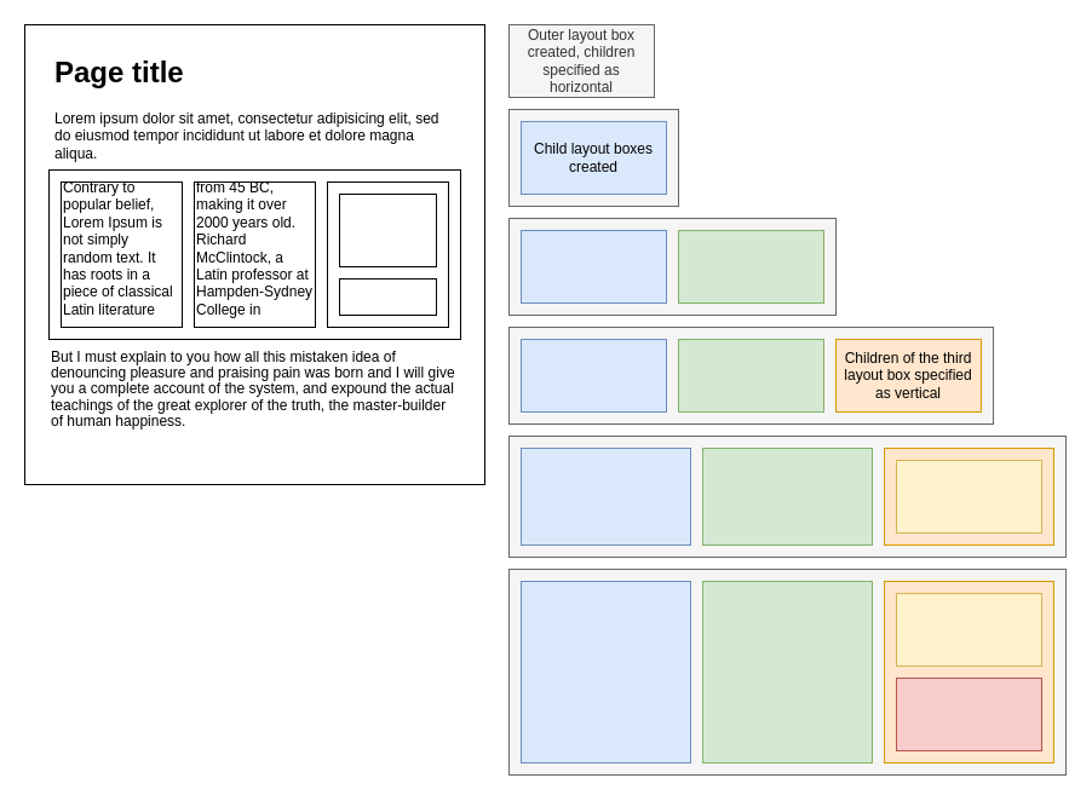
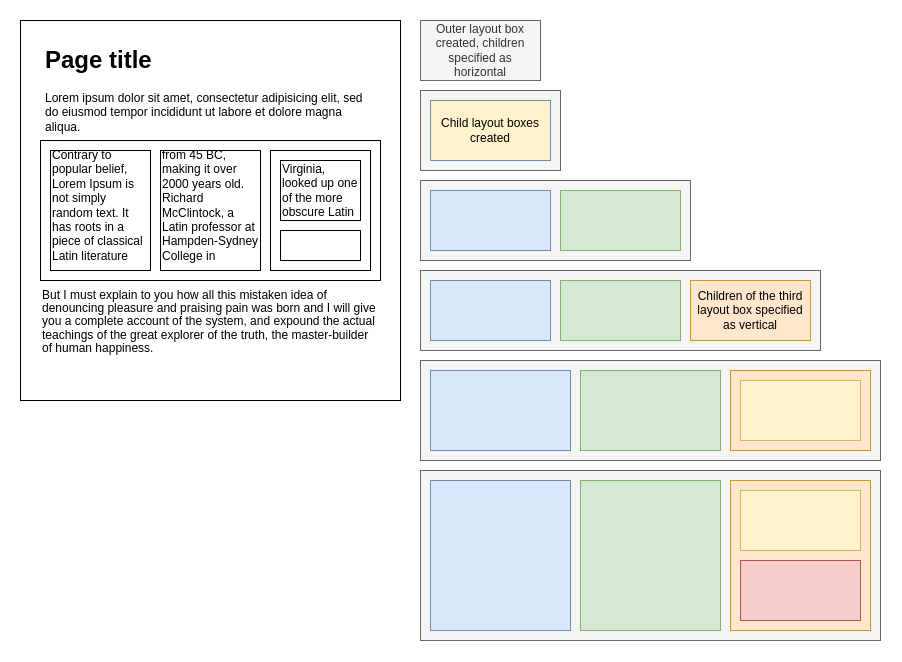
  <mxCell id="0" />
  <mxCell id="1" parent="0" />
  <mxCell id="2" value="" style="rounded=0;whiteSpace=wrap;html=1;" vertex="1" parent="1"><mxGeometry x="20" y="20" width="380" height="380" as="geometry" /></mxCell>
  <mxCell id="3" value="" style="rounded=0;whiteSpace=wrap;html=1;align=center;" vertex="1" parent="1"><mxGeometry x="40" y="140" width="340" height="140" as="geometry" /></mxCell>
  <mxCell id="4" value="&lt;h1&gt;Page title&lt;/h1&gt;&lt;p&gt;Lorem ipsum dolor sit amet, consectetur adipisicing elit, sed do eiusmod tempor incididunt ut labore et dolore magna aliqua.&lt;/p&gt;" style="text;html=1;strokeColor=none;fillColor=none;spacing=5;spacingTop=-20;whiteSpace=wrap;overflow=hidden;rounded=0;" vertex="1" parent="1"><mxGeometry x="40" y="40" width="340" height="120" as="geometry" /></mxCell>
  <mxCell id="5" value="&lt;p style=&quot;line-height: 110%&quot;&gt;But I must explain to you how all this mistaken idea of denouncing pleasure and praising pain was born and I will give you a complete account of the system, and expound the actual teachings of the great explorer of the truth, the master-builder of human happiness.&lt;/p&gt;" style="text;html=1;strokeColor=none;fillColor=none;align=left;verticalAlign=top;whiteSpace=wrap;rounded=0;expand=1;labelPosition=center;verticalLabelPosition=middle;horizontal=1;" vertex="1" parent="1"><mxGeometry x="40" y="270" width="340" height="110" as="geometry" /></mxCell>
  <mxCell id="6" value="" style="rounded=0;whiteSpace=wrap;html=1;align=center;" vertex="1" parent="1"><mxGeometry x="160" y="150" width="100" height="120" as="geometry" /></mxCell>
  <mxCell id="7" value="" style="rounded=0;whiteSpace=wrap;html=1;align=left;verticalAlign=top;" vertex="1" parent="1"><mxGeometry x="50" y="150" width="100" height="120" as="geometry" /></mxCell>
  <mxCell id="8" value="&lt;span&gt;Outer layout box created, children specified as horizontal&lt;/span&gt;" style="rounded=0;whiteSpace=wrap;html=1;align=center;fillColor=#f5f5f5;strokeColor=#666666;fontColor=#333333;" vertex="1" parent="1"><mxGeometry x="420" y="20" width="120" height="60" as="geometry" /></mxCell>
  <mxCell id="9" value="" style="rounded=0;whiteSpace=wrap;html=1;align=center;fillColor=#f5f5f5;strokeColor=#666666;fontColor=#333333;" vertex="1" parent="1"><mxGeometry x="420" y="90" width="140" height="80" as="geometry" /></mxCell>
- <mxCell id="10" value="&lt;span&gt;Child layout boxes created&lt;/span&gt;" style="rounded=0;whiteSpace=wrap;html=1;align=center;fillColor=#dae8fc;strokeColor=#6c8ebf;" vertex="1" parent="1"><mxGeometry x="430" y="100" width="120" height="60" as="geometry" /></mxCell>
+ <mxCell id="10" value="&lt;span&gt;Child layout boxes created&lt;/span&gt;" style="rounded=0;whiteSpace=wrap;html=1;align=center;fillColor=#fff2cc;strokeColor=#6c8ebf;" vertex="1" parent="1"><mxGeometry x="430" y="100" width="120" height="60" as="geometry" /></mxCell>
  <mxCell id="11" value="" style="rounded=0;whiteSpace=wrap;html=1;align=center;" vertex="1" parent="1"><mxGeometry x="270" y="150" width="100" height="120" as="geometry" /></mxCell>
  <mxCell id="12" value="" style="rounded=0;whiteSpace=wrap;html=1;align=center;" vertex="1" parent="1"><mxGeometry x="280" y="230" width="80" height="30" as="geometry" /></mxCell>
  <mxCell id="13" value="" style="rounded=0;whiteSpace=wrap;html=1;align=center;" vertex="1" parent="1"><mxGeometry x="280" y="160" width="80" height="60" as="geometry" /></mxCell>
  <mxCell id="14" value="" style="rounded=0;whiteSpace=wrap;html=1;align=center;fillColor=#f5f5f5;strokeColor=#666666;fontColor=#333333;" vertex="1" parent="1"><mxGeometry x="420" y="180" width="270" height="80" as="geometry" /></mxCell>
  <mxCell id="15" value="" style="rounded=0;whiteSpace=wrap;html=1;align=center;fillColor=#dae8fc;strokeColor=#6c8ebf;" vertex="1" parent="1"><mxGeometry x="430" y="190" width="120" height="60" as="geometry" /></mxCell>
  <mxCell id="16" value="" style="rounded=0;whiteSpace=wrap;html=1;align=center;fillColor=#d5e8d4;strokeColor=#82b366;" vertex="1" parent="1"><mxGeometry x="560" y="190" width="120" height="60" as="geometry" /></mxCell>
  <mxCell id="17" value="" style="rounded=0;whiteSpace=wrap;html=1;align=center;fillColor=#f5f5f5;strokeColor=#666666;fontColor=#333333;" vertex="1" parent="1"><mxGeometry x="420" y="270" width="400" height="80" as="geometry" /></mxCell>
  <mxCell id="18" value="&lt;span&gt;Children of the third layout box specified as vertical&lt;/span&gt;" style="rounded=0;whiteSpace=wrap;html=1;align=center;fillColor=#ffe6cc;strokeColor=#d79b00;" vertex="1" parent="1"><mxGeometry x="690" y="280" width="120" height="60" as="geometry" /></mxCell>
  <mxCell id="19" value="" style="rounded=0;whiteSpace=wrap;html=1;align=center;fillColor=#f5f5f5;strokeColor=#666666;fontColor=#333333;" vertex="1" parent="1"><mxGeometry x="420" y="360" width="460" height="100" as="geometry" /></mxCell>
  <mxCell id="20" value="" style="rounded=0;whiteSpace=wrap;html=1;align=center;fillColor=#dae8fc;strokeColor=#6c8ebf;" vertex="1" parent="1"><mxGeometry x="430" y="280" width="120" height="60" as="geometry" /></mxCell>
  <mxCell id="21" value="" style="rounded=0;whiteSpace=wrap;html=1;align=center;fillColor=#d5e8d4;strokeColor=#82b366;" vertex="1" parent="1"><mxGeometry x="560" y="280" width="120" height="60" as="geometry" /></mxCell>
  <mxCell id="22" value="&lt;span&gt;Contrary to popular belief, Lorem Ipsum is not simply random text. It&amp;nbsp;&lt;/span&gt;&lt;br&gt;&lt;span&gt;has roots in a piece of classical Latin literature&lt;/span&gt;" style="text;html=1;strokeColor=none;fillColor=none;align=left;verticalAlign=middle;whiteSpace=wrap;rounded=0;" vertex="1" parent="1"><mxGeometry x="50" y="140" width="100" height="130" as="geometry" /></mxCell>
  <mxCell id="23" value="from 45 BC, making it over 2000 years old. Richard McClintock, a Latin professor at Hampden-Sydney College in" style="text;html=1;strokeColor=none;fillColor=none;align=left;verticalAlign=middle;whiteSpace=wrap;rounded=0;" vertex="1" parent="1"><mxGeometry x="160" y="140" width="100" height="130" as="geometry" /></mxCell>
+ <mxCell id="24" value="Virginia, looked up one of the more obscure Latin" style="text;html=1;strokeColor=none;fillColor=none;align=left;verticalAlign=middle;whiteSpace=wrap;rounded=0;" vertex="1" parent="1"><mxGeometry x="280" y="160" width="80" height="60" as="geometry" /></mxCell>
  <mxCell id="25" value="" style="rounded=0;whiteSpace=wrap;html=1;align=left;fillColor=#ffe6cc;strokeColor=#d79b00;" vertex="1" parent="1"><mxGeometry x="730" y="370" width="140" height="80" as="geometry" /></mxCell>
  <mxCell id="26" value="" style="rounded=0;whiteSpace=wrap;html=1;align=left;fillColor=#d5e8d4;strokeColor=#82b366;" vertex="1" parent="1"><mxGeometry x="580" y="370" width="140" height="80" as="geometry" /></mxCell>
  <mxCell id="27" value="" style="rounded=0;whiteSpace=wrap;html=1;align=left;fillColor=#dae8fc;strokeColor=#6c8ebf;" vertex="1" parent="1"><mxGeometry x="430" y="370" width="140" height="80" as="geometry" /></mxCell>
  <mxCell id="28" value="" style="rounded=0;whiteSpace=wrap;html=1;align=center;fillColor=#f5f5f5;strokeColor=#666666;fontColor=#333333;" vertex="1" parent="1"><mxGeometry x="420" y="470" width="460" height="170" as="geometry" /></mxCell>
  <mxCell id="29" value="" style="rounded=0;whiteSpace=wrap;html=1;align=left;fillColor=#ffe6cc;strokeColor=#d79b00;" vertex="1" parent="1"><mxGeometry x="730" y="480" width="140" height="150" as="geometry" /></mxCell>
  <mxCell id="30" value="" style="rounded=0;whiteSpace=wrap;html=1;align=left;" vertex="1" parent="1"><mxGeometry x="580" y="480" width="140" height="150" as="geometry" /></mxCell>
  <mxCell id="31" value="" style="rounded=0;whiteSpace=wrap;html=1;align=left;fillColor=#dae8fc;strokeColor=#6c8ebf;" vertex="1" parent="1"><mxGeometry x="430" y="480" width="140" height="150" as="geometry" /></mxCell>
  <mxCell id="32" value="" style="rounded=0;whiteSpace=wrap;html=1;align=left;fillColor=#fff2cc;strokeColor=#d6b656;" vertex="1" parent="1"><mxGeometry x="740" y="380" width="120" height="60" as="geometry" /></mxCell>
  <mxCell id="33" value="" style="rounded=0;whiteSpace=wrap;html=1;align=left;fillColor=#fff2cc;strokeColor=#d6b656;" vertex="1" parent="1"><mxGeometry x="740" y="490" width="120" height="60" as="geometry" /></mxCell>
  <mxCell id="34" value="" style="rounded=0;whiteSpace=wrap;html=1;align=left;fillColor=#f8cecc;strokeColor=#b85450;" vertex="1" parent="1"><mxGeometry x="740" y="560" width="120" height="60" as="geometry" /></mxCell>
  <mxCell id="35" value="" style="rounded=0;whiteSpace=wrap;html=1;align=left;fillColor=#d5e8d4;strokeColor=#82b366;" vertex="1" parent="1"><mxGeometry x="580" y="480" width="140" height="150" as="geometry" /></mxCell>
